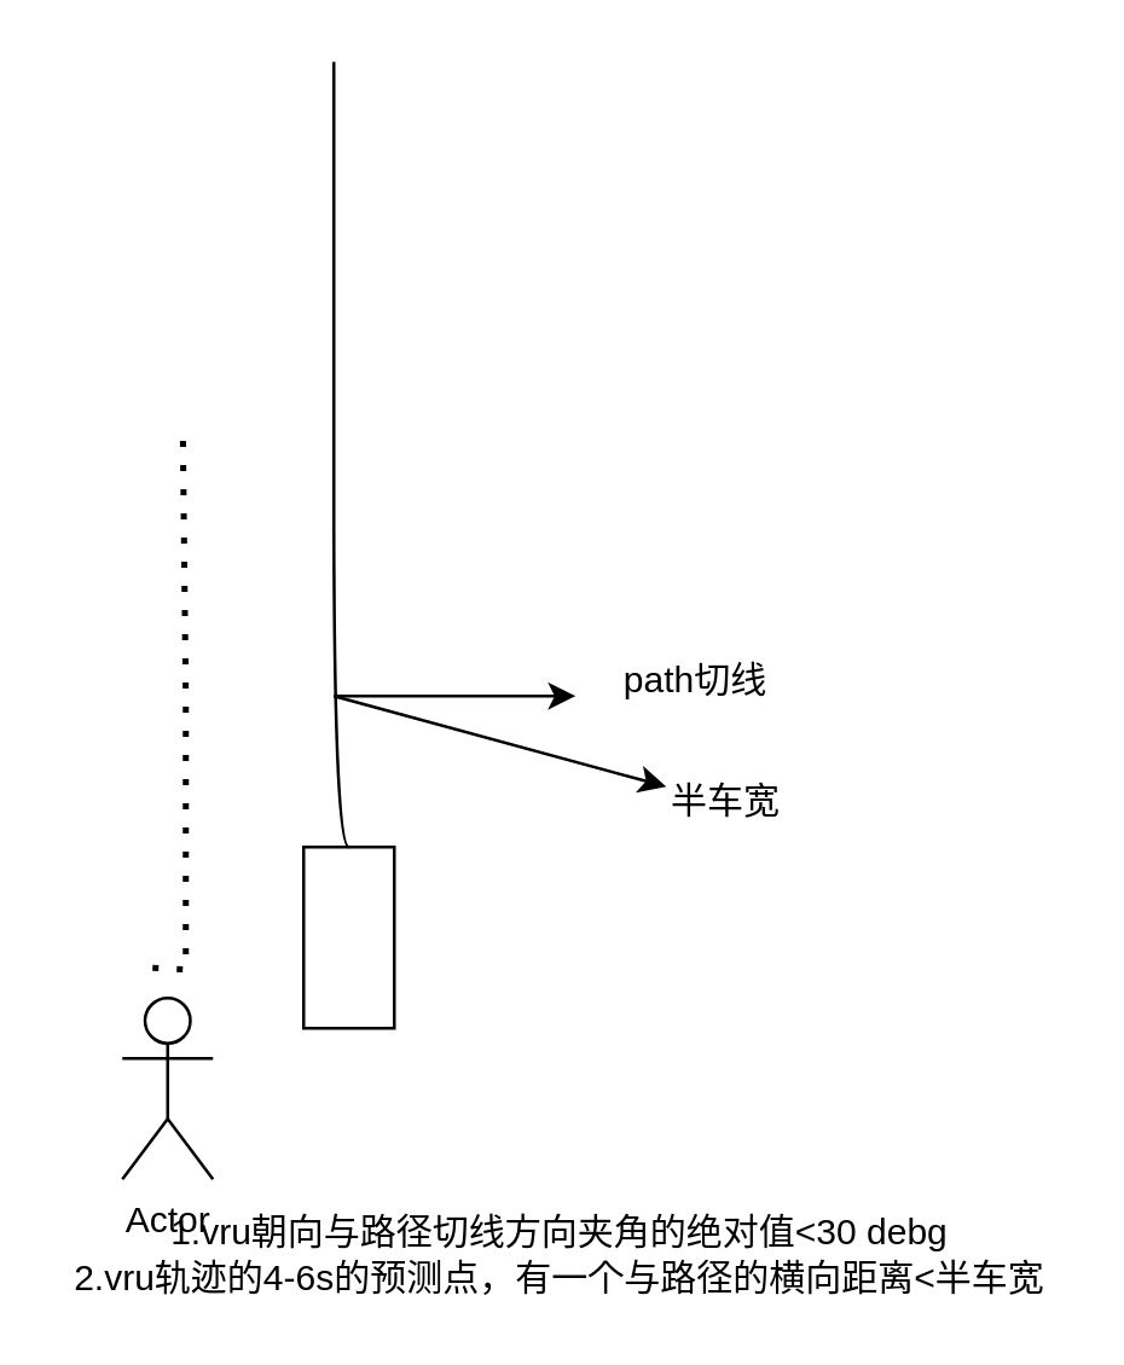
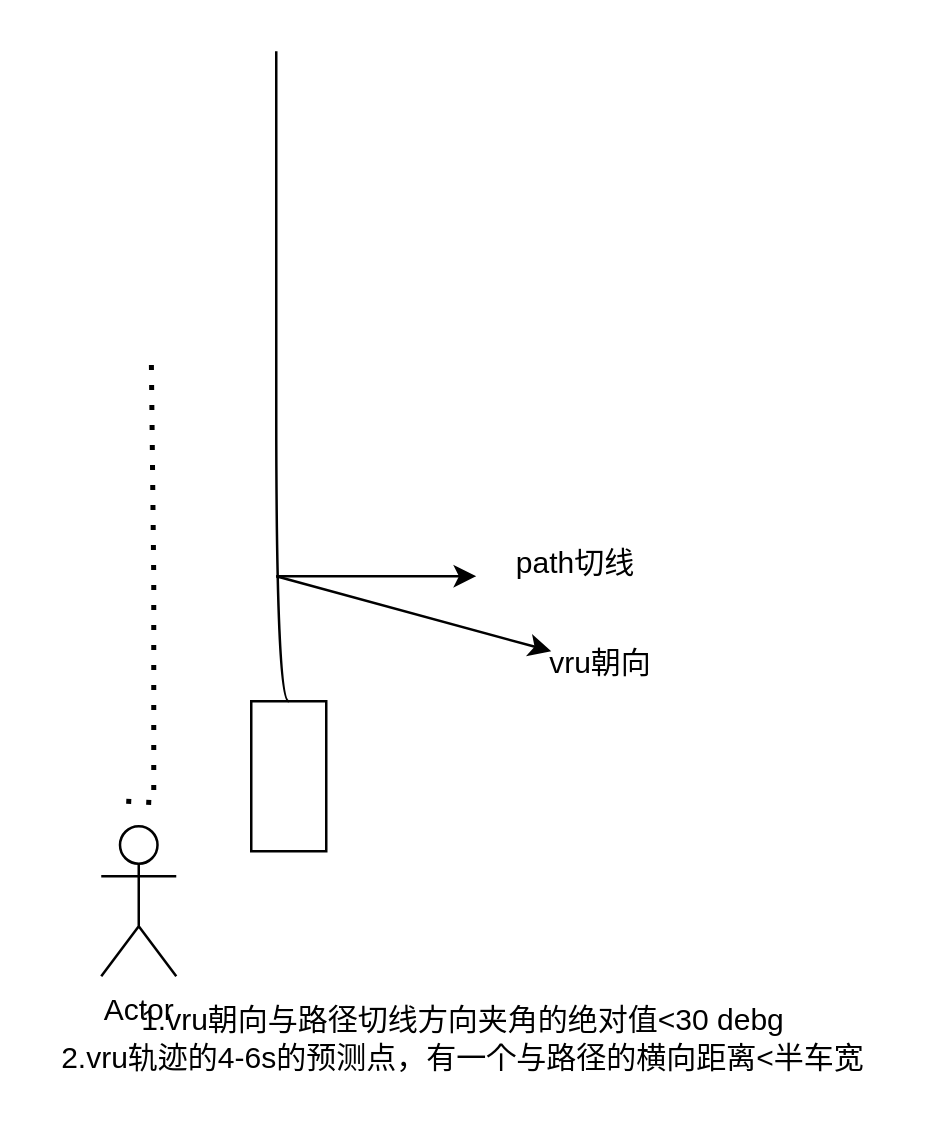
  <mxCell id="0" />
  <mxCell id="1" parent="0" />
  <mxCell id="2" value="" style="rounded=0;whiteSpace=wrap;html=1;" vertex="1" parent="1"><mxGeometry x="100" y="280" width="30" height="60" as="geometry" /></mxCell>
  <mxCell id="3" value="" style="endArrow=none;dashed=1;html=1;dashPattern=1 3;strokeWidth=2;rounded=0;edgeStyle=orthogonalEdgeStyle;" edge="1" parent="1"><mxGeometry width="50" height="50" relative="1" as="geometry"><mxPoint x="50" y="320" as="sourcePoint" /><mxPoint x="60" y="140" as="targetPoint" /></mxGeometry></mxCell>
  <mxCell id="4" value="Actor" style="shape=umlActor;verticalLabelPosition=bottom;verticalAlign=top;html=1;outlineConnect=0;rotation=0;" vertex="1" parent="1"><mxGeometry x="40" y="330" width="30" height="60" as="geometry" /></mxCell>
  <mxCell id="5" value="" style="curved=1;endArrow=none;html=1;rounded=0;edgeStyle=orthogonalEdgeStyle;exitX=0.5;exitY=0;exitDx=0;exitDy=0;endFill=0;" edge="1" parent="1" source="2"><mxGeometry width="50" height="50" relative="1" as="geometry"><mxPoint x="110" y="280" as="sourcePoint" /><mxPoint x="110" y="20" as="targetPoint" /><Array as="points"><mxPoint x="110" y="280" /><mxPoint x="110" y="50" /></Array></mxGeometry></mxCell>
  <mxCell id="6" value="" style="endArrow=classic;html=1;rounded=0;" edge="1" parent="1"><mxGeometry width="50" height="50" relative="1" as="geometry"><mxPoint x="110" y="230" as="sourcePoint" /><mxPoint x="220" y="260" as="targetPoint" /></mxGeometry></mxCell>
  <mxCell id="7" value="" style="endArrow=classic;html=1;rounded=0;" edge="1" parent="1"><mxGeometry width="50" height="50" relative="1" as="geometry"><mxPoint x="110" y="230" as="sourcePoint" /><mxPoint x="190" y="230" as="targetPoint" /></mxGeometry></mxCell>
- <mxCell id="8" value="半车宽" style="text;html=1;strokeColor=none;fillColor=none;align=center;verticalAlign=middle;whiteSpace=wrap;rounded=0;" vertex="1" parent="1"><mxGeometry x="210" y="250" width="60" height="30" as="geometry" /></mxCell>
+ <mxCell id="8" value="vru朝向" style="text;html=1;strokeColor=none;fillColor=none;align=center;verticalAlign=middle;whiteSpace=wrap;rounded=0;" vertex="1" parent="1"><mxGeometry x="210" y="250" width="60" height="30" as="geometry" /></mxCell>
  <mxCell id="9" value="path切线" style="text;html=1;strokeColor=none;fillColor=none;align=center;verticalAlign=middle;whiteSpace=wrap;rounded=0;" vertex="1" parent="1"><mxGeometry x="200" y="210" width="60" height="30" as="geometry" /></mxCell>
  <mxCell id="10" value="1.vru朝向与路径切线方向夹角的绝对值&amp;lt;30 debg&lt;br&gt;2.vru轨迹的4-6s的预测点，有一个与路径的横向距离&amp;lt;半车宽" style="text;html=1;strokeColor=none;fillColor=none;align=center;verticalAlign=middle;whiteSpace=wrap;rounded=0;" vertex="1" parent="1"><mxGeometry x="20" y="400" width="330" height="30" as="geometry" /></mxCell>
